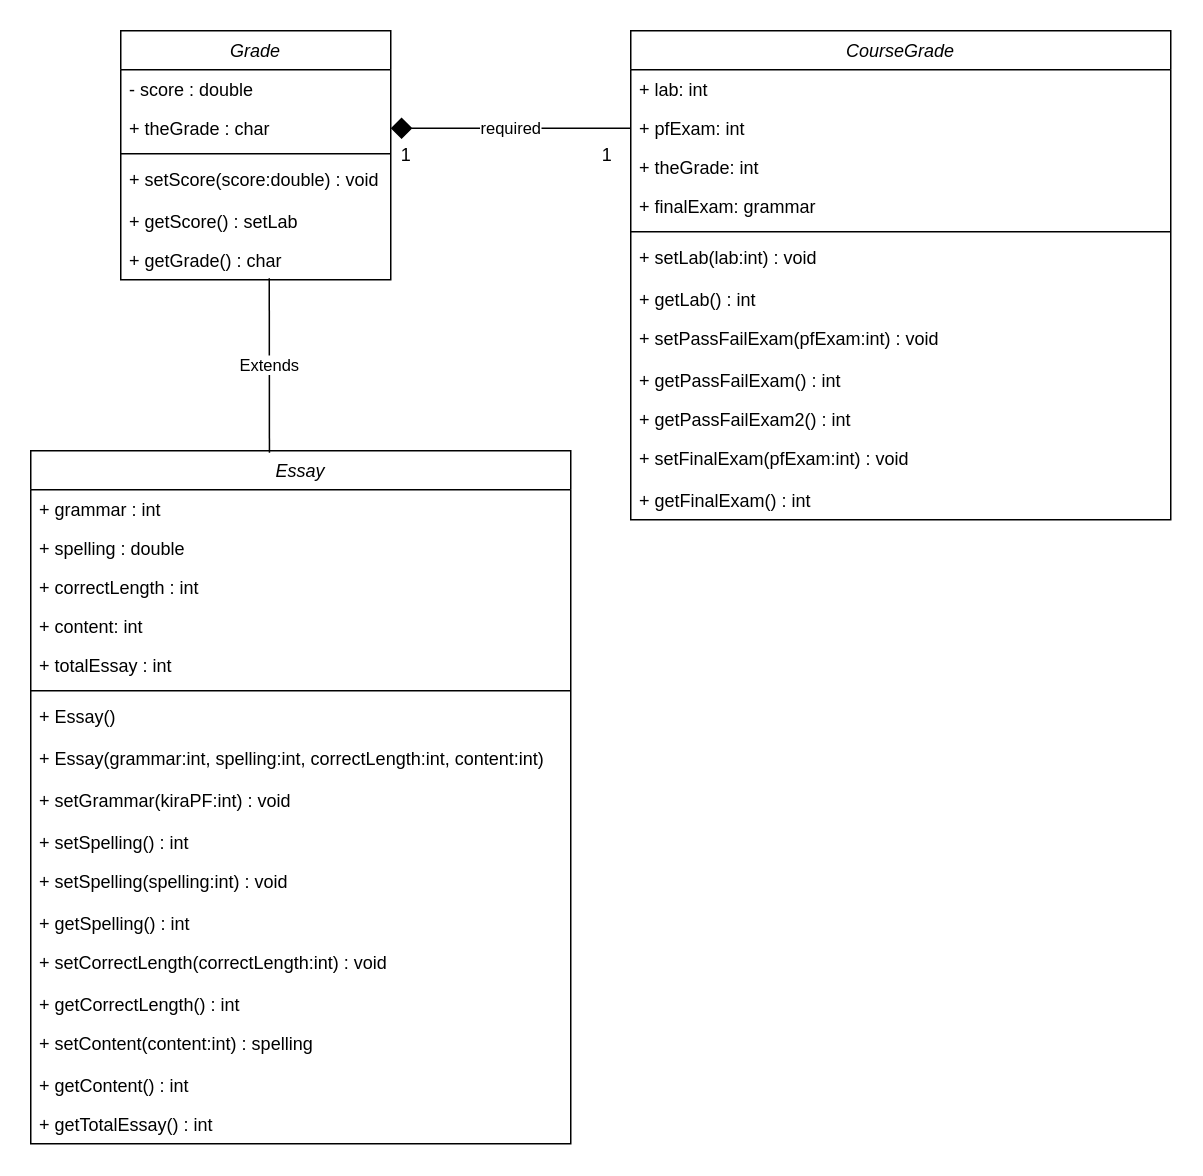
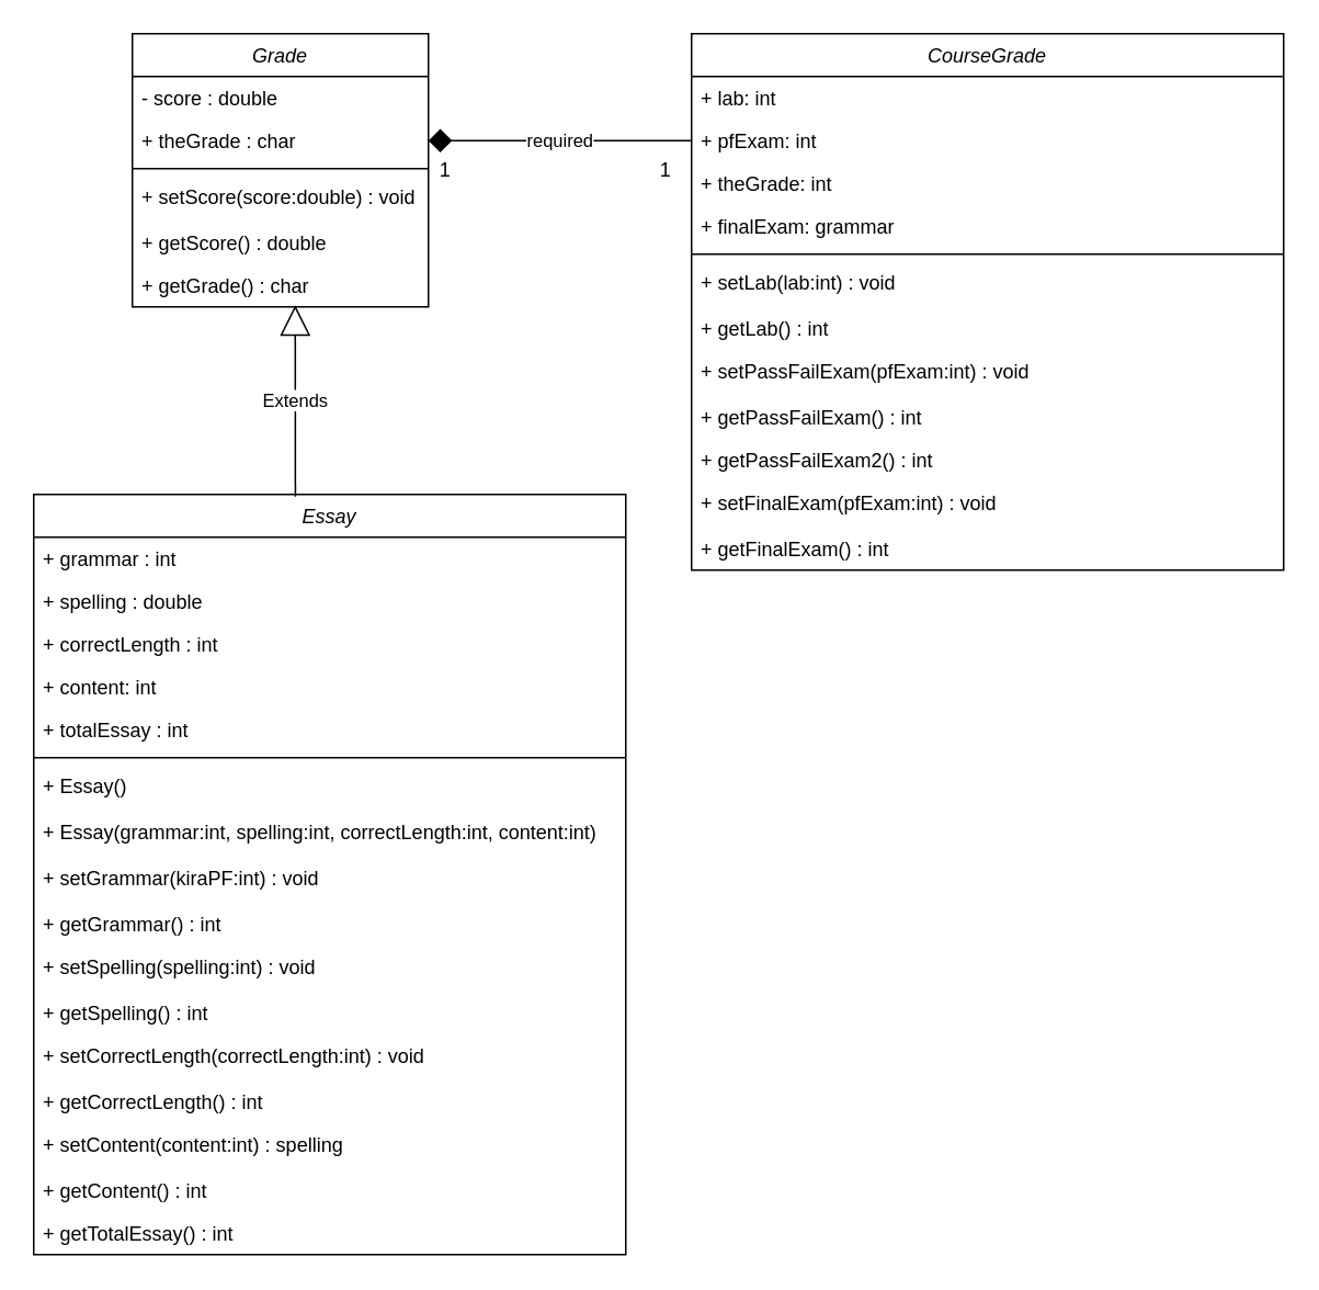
  <mxCell id="0" />
  <mxCell id="1" parent="0" />
  <mxCell id="2" value="Grade" style="swimlane;fontStyle=2;align=center;verticalAlign=top;childLayout=stackLayout;horizontal=1;startSize=26;horizontalStack=0;resizeParent=1;resizeLast=0;collapsible=1;marginBottom=0;rounded=0;shadow=0;strokeWidth=1;" parent="1" vertex="1"><mxGeometry x="80" y="20" width="180" height="166" as="geometry"><mxRectangle x="230" y="140" width="160" height="26" as="alternateBounds" /></mxGeometry></mxCell>
  <mxCell id="3" value="- score : double" style="text;align=left;verticalAlign=top;spacingLeft=4;spacingRight=4;overflow=hidden;rotatable=0;points=[[0,0.5],[1,0.5]];portConstraint=eastwest;" parent="2" vertex="1"><mxGeometry y="26" width="180" height="26" as="geometry" /></mxCell>
  <mxCell id="4" value="+ theGrade : char" style="text;align=left;verticalAlign=top;spacingLeft=4;spacingRight=4;overflow=hidden;rotatable=0;points=[[0,0.5],[1,0.5]];portConstraint=eastwest;" parent="2" vertex="1"><mxGeometry y="52" width="180" height="26" as="geometry" /></mxCell>
  <mxCell id="5" value="" style="line;html=1;strokeWidth=1;align=left;verticalAlign=middle;spacingTop=-1;spacingLeft=3;spacingRight=3;rotatable=0;labelPosition=right;points=[];portConstraint=eastwest;" parent="2" vertex="1"><mxGeometry y="78" width="180" height="8" as="geometry" /></mxCell>
  <mxCell id="6" value="+ setScore(score:double) : void" style="text;align=left;verticalAlign=top;spacingLeft=4;spacingRight=4;overflow=hidden;rotatable=0;points=[[0,0.5],[1,0.5]];portConstraint=eastwest;" parent="2" vertex="1"><mxGeometry y="86" width="180" height="28" as="geometry" /></mxCell>
- <mxCell id="7" value="+ getScore() : setLab" style="text;align=left;verticalAlign=top;spacingLeft=4;spacingRight=4;overflow=hidden;rotatable=0;points=[[0,0.5],[1,0.5]];portConstraint=eastwest;" parent="2" vertex="1"><mxGeometry y="114" width="180" height="26" as="geometry" /></mxCell>
+ <mxCell id="7" value="+ getScore() : double" style="text;align=left;verticalAlign=top;spacingLeft=4;spacingRight=4;overflow=hidden;rotatable=0;points=[[0,0.5],[1,0.5]];portConstraint=eastwest;" parent="2" vertex="1"><mxGeometry y="114" width="180" height="26" as="geometry" /></mxCell>
  <mxCell id="8" value="+ getGrade() : char" style="text;align=left;verticalAlign=top;spacingLeft=4;spacingRight=4;overflow=hidden;rotatable=0;points=[[0,0.5],[1,0.5]];portConstraint=eastwest;" parent="2" vertex="1"><mxGeometry y="140" width="180" height="26" as="geometry" /></mxCell>
  <mxCell id="9" value="Essay" style="swimlane;fontStyle=2;align=center;verticalAlign=top;childLayout=stackLayout;horizontal=1;startSize=26;horizontalStack=0;resizeParent=1;resizeLast=0;collapsible=1;marginBottom=0;rounded=0;shadow=0;strokeWidth=1;" parent="1" vertex="1"><mxGeometry x="20" y="300" width="360" height="462" as="geometry"><mxRectangle x="230" y="140" width="160" height="26" as="alternateBounds" /></mxGeometry></mxCell>
  <mxCell id="10" value="+ grammar : int" style="text;align=left;verticalAlign=top;spacingLeft=4;spacingRight=4;overflow=hidden;rotatable=0;points=[[0,0.5],[1,0.5]];portConstraint=eastwest;" parent="9" vertex="1"><mxGeometry y="26" width="360" height="26" as="geometry" /></mxCell>
  <mxCell id="11" value="+ spelling : double" style="text;align=left;verticalAlign=top;spacingLeft=4;spacingRight=4;overflow=hidden;rotatable=0;points=[[0,0.5],[1,0.5]];portConstraint=eastwest;" parent="9" vertex="1"><mxGeometry y="52" width="360" height="26" as="geometry" /></mxCell>
  <mxCell id="12" value="+ correctLength : int" style="text;align=left;verticalAlign=top;spacingLeft=4;spacingRight=4;overflow=hidden;rotatable=0;points=[[0,0.5],[1,0.5]];portConstraint=eastwest;" parent="9" vertex="1"><mxGeometry y="78" width="360" height="26" as="geometry" /></mxCell>
  <mxCell id="13" value="+ content: int" style="text;align=left;verticalAlign=top;spacingLeft=4;spacingRight=4;overflow=hidden;rotatable=0;points=[[0,0.5],[1,0.5]];portConstraint=eastwest;" parent="9" vertex="1"><mxGeometry y="104" width="360" height="26" as="geometry" /></mxCell>
  <mxCell id="14" value="+ totalEssay : int" style="text;align=left;verticalAlign=top;spacingLeft=4;spacingRight=4;overflow=hidden;rotatable=0;points=[[0,0.5],[1,0.5]];portConstraint=eastwest;" parent="9" vertex="1"><mxGeometry y="130" width="360" height="26" as="geometry" /></mxCell>
  <mxCell id="15" value="" style="line;html=1;strokeWidth=1;align=left;verticalAlign=middle;spacingTop=-1;spacingLeft=3;spacingRight=3;rotatable=0;labelPosition=right;points=[];portConstraint=eastwest;" parent="9" vertex="1"><mxGeometry y="156" width="360" height="8" as="geometry" /></mxCell>
  <mxCell id="16" value="+ Essay()" style="text;align=left;verticalAlign=top;spacingLeft=4;spacingRight=4;overflow=hidden;rotatable=0;points=[[0,0.5],[1,0.5]];portConstraint=eastwest;" parent="9" vertex="1"><mxGeometry y="164" width="360" height="28" as="geometry" /></mxCell>
  <mxCell id="17" value="+ Essay(grammar:int, spelling:int, correctLength:int, content:int)" style="text;align=left;verticalAlign=top;spacingLeft=4;spacingRight=4;overflow=hidden;rotatable=0;points=[[0,0.5],[1,0.5]];portConstraint=eastwest;" parent="9" vertex="1"><mxGeometry y="192" width="360" height="28" as="geometry" /></mxCell>
  <mxCell id="18" value="+ setGrammar(kiraPF:int) : void" style="text;align=left;verticalAlign=top;spacingLeft=4;spacingRight=4;overflow=hidden;rotatable=0;points=[[0,0.5],[1,0.5]];portConstraint=eastwest;" parent="9" vertex="1"><mxGeometry y="220" width="360" height="28" as="geometry" /></mxCell>
- <mxCell id="19" value="+ setSpelling() : int" style="text;align=left;verticalAlign=top;spacingLeft=4;spacingRight=4;overflow=hidden;rotatable=0;points=[[0,0.5],[1,0.5]];portConstraint=eastwest;" parent="9" vertex="1"><mxGeometry y="248" width="360" height="26" as="geometry" /></mxCell>
+ <mxCell id="19" value="+ getGrammar() : int" style="text;align=left;verticalAlign=top;spacingLeft=4;spacingRight=4;overflow=hidden;rotatable=0;points=[[0,0.5],[1,0.5]];portConstraint=eastwest;" parent="9" vertex="1"><mxGeometry y="248" width="360" height="26" as="geometry" /></mxCell>
  <mxCell id="20" value="+ setSpelling(spelling:int) : void" style="text;align=left;verticalAlign=top;spacingLeft=4;spacingRight=4;overflow=hidden;rotatable=0;points=[[0,0.5],[1,0.5]];portConstraint=eastwest;" parent="9" vertex="1"><mxGeometry y="274" width="360" height="28" as="geometry" /></mxCell>
  <mxCell id="21" value="+ getSpelling() : int" style="text;align=left;verticalAlign=top;spacingLeft=4;spacingRight=4;overflow=hidden;rotatable=0;points=[[0,0.5],[1,0.5]];portConstraint=eastwest;" parent="9" vertex="1"><mxGeometry y="302" width="360" height="26" as="geometry" /></mxCell>
  <mxCell id="22" value="+ setCorrectLength(correctLength:int) : void" style="text;align=left;verticalAlign=top;spacingLeft=4;spacingRight=4;overflow=hidden;rotatable=0;points=[[0,0.5],[1,0.5]];portConstraint=eastwest;" parent="9" vertex="1"><mxGeometry y="328" width="360" height="28" as="geometry" /></mxCell>
  <mxCell id="23" value="+ getCorrectLength() : int" style="text;align=left;verticalAlign=top;spacingLeft=4;spacingRight=4;overflow=hidden;rotatable=0;points=[[0,0.5],[1,0.5]];portConstraint=eastwest;" parent="9" vertex="1"><mxGeometry y="356" width="360" height="26" as="geometry" /></mxCell>
  <mxCell id="24" value="+ setContent(content:int) : spelling" style="text;align=left;verticalAlign=top;spacingLeft=4;spacingRight=4;overflow=hidden;rotatable=0;points=[[0,0.5],[1,0.5]];portConstraint=eastwest;" parent="9" vertex="1"><mxGeometry y="382" width="360" height="28" as="geometry" /></mxCell>
  <mxCell id="25" value="+ getContent() : int" style="text;align=left;verticalAlign=top;spacingLeft=4;spacingRight=4;overflow=hidden;rotatable=0;points=[[0,0.5],[1,0.5]];portConstraint=eastwest;" parent="9" vertex="1"><mxGeometry y="410" width="360" height="26" as="geometry" /></mxCell>
  <mxCell id="26" value="+ getTotalEssay() : int" style="text;align=left;verticalAlign=top;spacingLeft=4;spacingRight=4;overflow=hidden;rotatable=0;points=[[0,0.5],[1,0.5]];portConstraint=eastwest;" parent="9" vertex="1"><mxGeometry y="436" width="360" height="26" as="geometry" /></mxCell>
  <mxCell id="27" value="CourseGrade" style="swimlane;fontStyle=2;align=center;verticalAlign=top;childLayout=stackLayout;horizontal=1;startSize=26;horizontalStack=0;resizeParent=1;resizeLast=0;collapsible=1;marginBottom=0;rounded=0;shadow=0;strokeWidth=1;" parent="1" vertex="1"><mxGeometry x="420" y="20" width="360" height="326" as="geometry"><mxRectangle x="230" y="140" width="160" height="26" as="alternateBounds" /></mxGeometry></mxCell>
  <mxCell id="28" value="+ lab: int" style="text;align=left;verticalAlign=top;spacingLeft=4;spacingRight=4;overflow=hidden;rotatable=0;points=[[0,0.5],[1,0.5]];portConstraint=eastwest;" parent="27" vertex="1"><mxGeometry y="26" width="360" height="26" as="geometry" /></mxCell>
  <mxCell id="29" value="+ pfExam: int" style="text;align=left;verticalAlign=top;spacingLeft=4;spacingRight=4;overflow=hidden;rotatable=0;points=[[0,0.5],[1,0.5]];portConstraint=eastwest;" parent="27" vertex="1"><mxGeometry y="52" width="360" height="26" as="geometry" /></mxCell>
  <mxCell id="30" value="+ theGrade: int" style="text;align=left;verticalAlign=top;spacingLeft=4;spacingRight=4;overflow=hidden;rotatable=0;points=[[0,0.5],[1,0.5]];portConstraint=eastwest;" parent="27" vertex="1"><mxGeometry y="78" width="360" height="26" as="geometry" /></mxCell>
  <mxCell id="31" value="+ finalExam: grammar" style="text;align=left;verticalAlign=top;spacingLeft=4;spacingRight=4;overflow=hidden;rotatable=0;points=[[0,0.5],[1,0.5]];portConstraint=eastwest;" parent="27" vertex="1"><mxGeometry y="104" width="360" height="26" as="geometry" /></mxCell>
  <mxCell id="32" value="" style="line;html=1;strokeWidth=1;align=left;verticalAlign=middle;spacingTop=-1;spacingLeft=3;spacingRight=3;rotatable=0;labelPosition=right;points=[];portConstraint=eastwest;" parent="27" vertex="1"><mxGeometry y="130" width="360" height="8" as="geometry" /></mxCell>
  <mxCell id="33" value="+ setLab(lab:int) : void" style="text;align=left;verticalAlign=top;spacingLeft=4;spacingRight=4;overflow=hidden;rotatable=0;points=[[0,0.5],[1,0.5]];portConstraint=eastwest;" parent="27" vertex="1"><mxGeometry y="138" width="360" height="28" as="geometry" /></mxCell>
  <mxCell id="34" value="+ getLab() : int" style="text;align=left;verticalAlign=top;spacingLeft=4;spacingRight=4;overflow=hidden;rotatable=0;points=[[0,0.5],[1,0.5]];portConstraint=eastwest;" parent="27" vertex="1"><mxGeometry y="166" width="360" height="26" as="geometry" /></mxCell>
  <mxCell id="35" value="+ setPassFailExam(pfExam:int) : void" style="text;align=left;verticalAlign=top;spacingLeft=4;spacingRight=4;overflow=hidden;rotatable=0;points=[[0,0.5],[1,0.5]];portConstraint=eastwest;" parent="27" vertex="1"><mxGeometry y="192" width="360" height="28" as="geometry" /></mxCell>
  <mxCell id="36" value="+ getPassFailExam() : int" style="text;align=left;verticalAlign=top;spacingLeft=4;spacingRight=4;overflow=hidden;rotatable=0;points=[[0,0.5],[1,0.5]];portConstraint=eastwest;" parent="27" vertex="1"><mxGeometry y="220" width="360" height="26" as="geometry" /></mxCell>
  <mxCell id="37" value="+ getPassFailExam2() : int" style="text;align=left;verticalAlign=top;spacingLeft=4;spacingRight=4;overflow=hidden;rotatable=0;points=[[0,0.5],[1,0.5]];portConstraint=eastwest;" parent="27" vertex="1"><mxGeometry y="246" width="360" height="26" as="geometry" /></mxCell>
  <mxCell id="38" value="+ setFinalExam(pfExam:int) : void" style="text;align=left;verticalAlign=top;spacingLeft=4;spacingRight=4;overflow=hidden;rotatable=0;points=[[0,0.5],[1,0.5]];portConstraint=eastwest;" parent="27" vertex="1"><mxGeometry y="272" width="360" height="28" as="geometry" /></mxCell>
  <mxCell id="39" value="+ getFinalExam() : int" style="text;align=left;verticalAlign=top;spacingLeft=4;spacingRight=4;overflow=hidden;rotatable=0;points=[[0,0.5],[1,0.5]];portConstraint=eastwest;" parent="27" vertex="1"><mxGeometry y="300" width="360" height="26" as="geometry" /></mxCell>
- <mxCell id="40" value="Extends" style="endArrow=none;endSize=16;endFill=0;html=1;entryX=0.55;entryY=0.962;entryDx=0;entryDy=0;entryPerimeter=0;exitX=0.442;exitY=0.003;exitDx=0;exitDy=0;exitPerimeter=0;" parent="1" source="9" target="8" edge="1"><mxGeometry width="160" relative="1" as="geometry"><mxPoint x="410" y="121" as="sourcePoint" /><mxPoint x="200" y="111" as="targetPoint" /></mxGeometry></mxCell>
+ <mxCell id="40" value="Extends" style="endArrow=block;endSize=16;endFill=0;html=1;entryX=0.55;entryY=0.962;entryDx=0;entryDy=0;entryPerimeter=0;exitX=0.442;exitY=0.003;exitDx=0;exitDy=0;exitPerimeter=0;" parent="1" source="9" target="8" edge="1"><mxGeometry width="160" relative="1" as="geometry"><mxPoint x="410" y="121" as="sourcePoint" /><mxPoint x="200" y="111" as="targetPoint" /></mxGeometry></mxCell>
  <mxCell id="41" value="required" style="endArrow=diamond;endFill=1;endSize=12;html=1;exitX=0;exitY=0.5;exitDx=0;exitDy=0;" edge="1" parent="1" source="29" target="4"><mxGeometry width="160" relative="1" as="geometry"><mxPoint x="418" y="100" as="sourcePoint" /><mxPoint x="470" y="230" as="targetPoint" /></mxGeometry></mxCell>
  <mxCell id="42" value="1" style="text;html=1;align=center;verticalAlign=middle;resizable=0;points=[];autosize=1;" vertex="1" parent="1"><mxGeometry x="260" y="93" width="20" height="20" as="geometry" /></mxCell>
  <mxCell id="43" value="1" style="text;html=1;align=center;verticalAlign=middle;resizable=0;points=[];autosize=1;" vertex="1" parent="1"><mxGeometry x="394" y="93" width="20" height="20" as="geometry" /></mxCell>
